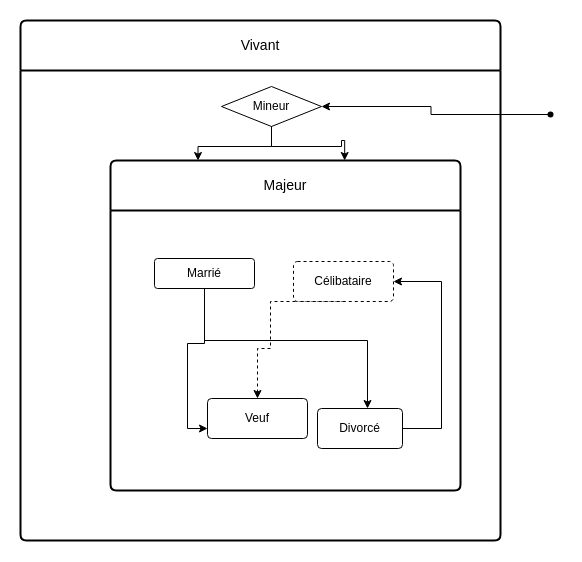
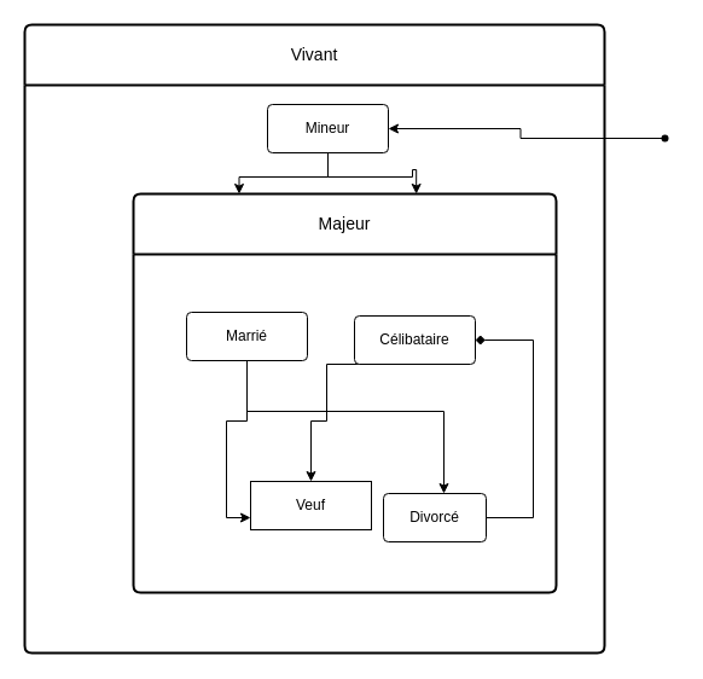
  <mxCell id="0" />
  <mxCell id="1" parent="0" />
  <mxCell id="2" value="Vivant" style="swimlane;childLayout=stackLayout;horizontal=1;startSize=50;horizontalStack=0;rounded=1;fontSize=14;fontStyle=0;strokeWidth=2;resizeParent=0;resizeLast=1;shadow=0;dashed=0;align=center;arcSize=4;whiteSpace=wrap;html=1;" vertex="1" parent="1"><mxGeometry x="20" y="20" width="480" height="520" as="geometry" /></mxCell>
  <mxCell id="3" value="Majeur" style="swimlane;childLayout=stackLayout;horizontal=1;startSize=50;horizontalStack=0;rounded=1;fontSize=14;fontStyle=0;strokeWidth=2;resizeParent=0;resizeLast=1;shadow=0;dashed=0;align=center;arcSize=4;whiteSpace=wrap;html=1;" vertex="1" parent="1"><mxGeometry x="110" y="160" width="350" height="330" as="geometry" /></mxCell>
  <mxCell id="4" style="edgeStyle=orthogonalEdgeStyle;rounded=0;orthogonalLoop=1;jettySize=auto;html=1;entryX=0.25;entryY=0;entryDx=0;entryDy=0;" edge="1" parent="1" source="5" target="3"><mxGeometry relative="1" as="geometry" /></mxCell>
- <mxCell id="5" value="Mineur" style="rhombus;arcSize=10;whiteSpace=wrap;html=1;align=center;" vertex="1" parent="1"><mxGeometry x="221" y="86" width="100" height="40" as="geometry" /></mxCell>
- <mxCell id="6" value="" style="edgeStyle=orthogonalEdgeStyle;rounded=0;orthogonalLoop=1;jettySize=auto;html=1;exitX=0.5;exitY=1;exitDx=0;exitDy=0;dashed=1;" edge="1" parent="1" source="10" target="11"><mxGeometry relative="1" as="geometry"><Array as="points"><mxPoint x="270" y="301" /><mxPoint x="270" y="348" /><mxPoint x="257" y="348" /></Array></mxGeometry></mxCell>
+ <mxCell id="5" value="Mineur" style="rounded=1;arcSize=10;whiteSpace=wrap;html=1;align=center;" vertex="1" parent="1"><mxGeometry x="221" y="86" width="100" height="40" as="geometry" /></mxCell>
+ <mxCell id="6" value="" style="edgeStyle=orthogonalEdgeStyle;rounded=0;orthogonalLoop=1;jettySize=auto;html=1;exitX=0.5;exitY=1;exitDx=0;exitDy=0;" edge="1" parent="1" source="10" target="11"><mxGeometry relative="1" as="geometry"><Array as="points"><mxPoint x="270" y="301" /><mxPoint x="270" y="348" /><mxPoint x="257" y="348" /></Array></mxGeometry></mxCell>
  <mxCell id="7" style="edgeStyle=orthogonalEdgeStyle;rounded=0;orthogonalLoop=1;jettySize=auto;html=1;" edge="1" parent="1" source="9" target="13"><mxGeometry relative="1" as="geometry"><Array as="points"><mxPoint x="204" y="340" /><mxPoint x="367" y="340" /></Array></mxGeometry></mxCell>
  <mxCell id="8" style="edgeStyle=orthogonalEdgeStyle;rounded=0;orthogonalLoop=1;jettySize=auto;html=1;exitX=0.5;exitY=1;exitDx=0;exitDy=0;entryX=0;entryY=0.75;entryDx=0;entryDy=0;" edge="1" parent="1" source="9" target="11"><mxGeometry relative="1" as="geometry" /></mxCell>
- <mxCell id="9" value="Marrié" style="rounded=1;arcSize=10;whiteSpace=wrap;html=1;align=center;" vertex="1" parent="1"><mxGeometry x="154" y="258" width="100" height="30" as="geometry" /></mxCell>
- <mxCell id="10" value="Célibataire" style="rounded=1;arcSize=10;whiteSpace=wrap;html=1;align=center;dashed=1;" vertex="1" parent="1"><mxGeometry x="293" y="261" width="100" height="40" as="geometry" /></mxCell>
- <mxCell id="11" value="Veuf" style="rounded=1;arcSize=10;whiteSpace=wrap;html=1;align=center;" vertex="1" parent="1"><mxGeometry x="207" y="398" width="100" height="40" as="geometry" /></mxCell>
- <mxCell id="12" style="edgeStyle=orthogonalEdgeStyle;rounded=0;orthogonalLoop=1;jettySize=auto;html=1;entryX=1;entryY=0.5;entryDx=0;entryDy=0;" edge="1" parent="1" source="13" target="10"><mxGeometry relative="1" as="geometry"><mxPoint x="440" y="260" as="targetPoint" /><Array as="points"><mxPoint x="441" y="428" /><mxPoint x="441" y="281" /></Array></mxGeometry></mxCell>
+ <mxCell id="9" value="Marrié" style="rounded=1;arcSize=10;whiteSpace=wrap;html=1;align=center;" vertex="1" parent="1"><mxGeometry x="154" y="258" width="100" height="40" as="geometry" /></mxCell>
+ <mxCell id="10" value="Célibataire" style="rounded=1;arcSize=10;whiteSpace=wrap;html=1;align=center;" vertex="1" parent="1"><mxGeometry x="293" y="261" width="100" height="40" as="geometry" /></mxCell>
+ <mxCell id="11" value="Veuf" style="arcSize=10;whiteSpace=wrap;html=1;align=center;rounded=0;" vertex="1" parent="1"><mxGeometry x="207" y="398" width="100" height="40" as="geometry" /></mxCell>
+ <mxCell id="12" style="edgeStyle=orthogonalEdgeStyle;rounded=0;orthogonalLoop=1;jettySize=auto;html=1;entryX=1;entryY=0.5;entryDx=0;entryDy=0;endArrow=diamond;" edge="1" parent="1" source="13" target="10"><mxGeometry relative="1" as="geometry"><mxPoint x="440" y="260" as="targetPoint" /><Array as="points"><mxPoint x="441" y="428" /><mxPoint x="441" y="281" /></Array></mxGeometry></mxCell>
  <mxCell id="13" value="Divorcé" style="rounded=1;arcSize=10;whiteSpace=wrap;html=1;align=center;" vertex="1" parent="1"><mxGeometry x="317" y="408" width="85" height="40" as="geometry" /></mxCell>
  <mxCell id="14" style="edgeStyle=orthogonalEdgeStyle;rounded=0;orthogonalLoop=1;jettySize=auto;html=1;" edge="1" parent="1" source="15" target="5"><mxGeometry relative="1" as="geometry" /></mxCell>
  <mxCell id="15" value="" style="shape=waypoint;sketch=0;fillStyle=solid;size=6;pointerEvents=1;points=[];fillColor=none;resizable=0;rotatable=0;perimeter=centerPerimeter;snapToPoint=1;" vertex="1" parent="1"><mxGeometry x="540" y="104" width="20" height="20" as="geometry" /></mxCell>
  <mxCell id="16" style="edgeStyle=orthogonalEdgeStyle;rounded=0;orthogonalLoop=1;jettySize=auto;html=1;entryX=0.669;entryY=0;entryDx=0;entryDy=0;entryPerimeter=0;" edge="1" parent="1" source="5" target="3"><mxGeometry relative="1" as="geometry" /></mxCell>
